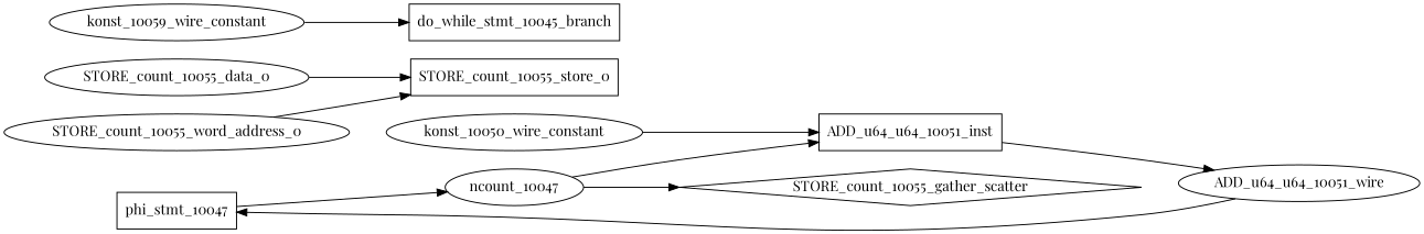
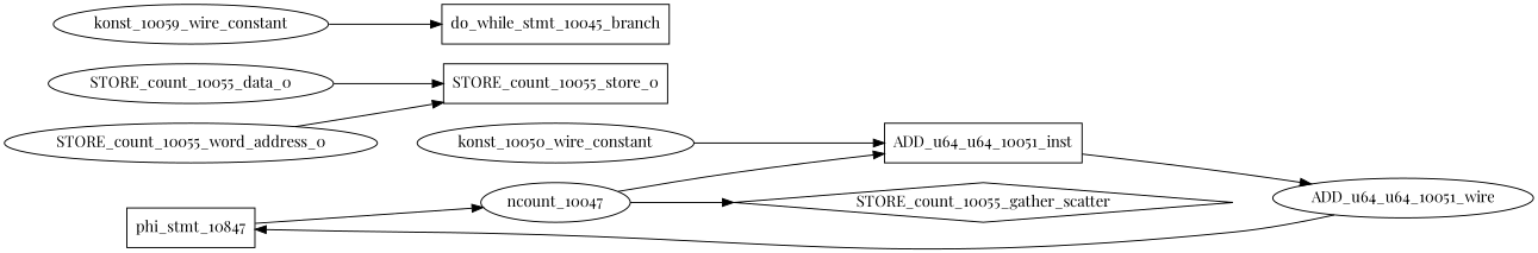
  digraph {
    fontname="Playfair Display"
    rankdir=LR
    node [fontname="Playfair Display" shape=ellipse]
    edge [fontname="Playfair Display"]
-   phi_stmt_10047 [shape=rectangle]
+   phi_stmt_10047 [shape=rectangle label=phi_stmt_10847]
    ADD_u64_u64_10051_wire
    ncount_10047
    STORE_count_10055_store_0 [shape=rectangle]
    STORE_count_10055_data_0
    STORE_count_10055_word_address_0
    ADD_u64_u64_10051_inst [shape=rectangle]
    konst_10050_wire_constant
    do_while_stmt_10045_branch [shape=rectangle]
    konst_10059_wire_constant
    STORE_count_10055_gather_scatter [shape=diamond]
    phi_stmt_10047 -> ncount_10047
    ADD_u64_u64_10051_wire -> phi_stmt_10047
    ncount_10047 -> ADD_u64_u64_10051_inst
    ncount_10047 -> STORE_count_10055_gather_scatter
    STORE_count_10055_data_0 -> STORE_count_10055_store_0
    STORE_count_10055_word_address_0 -> STORE_count_10055_store_0
    ADD_u64_u64_10051_inst -> ADD_u64_u64_10051_wire
    konst_10050_wire_constant -> ADD_u64_u64_10051_inst
    konst_10059_wire_constant -> do_while_stmt_10045_branch
  }
